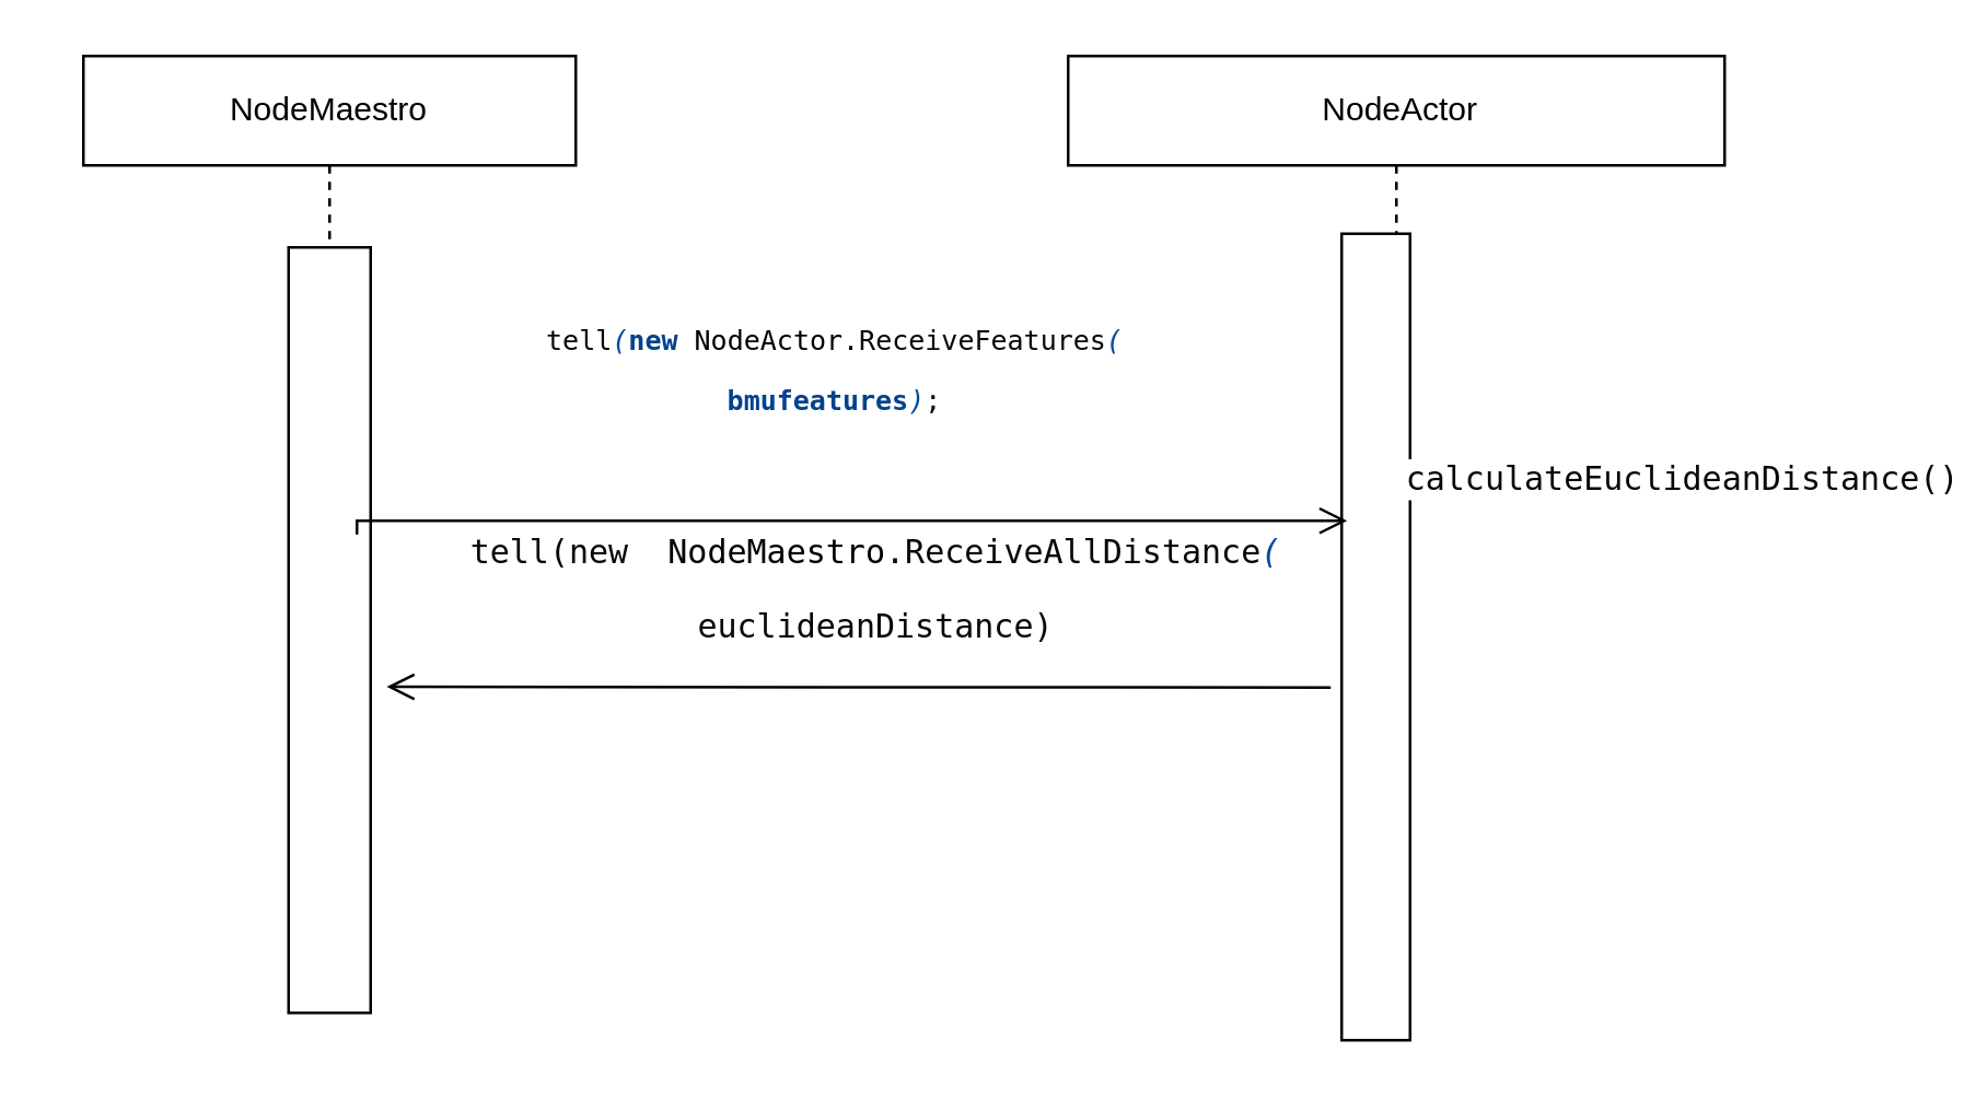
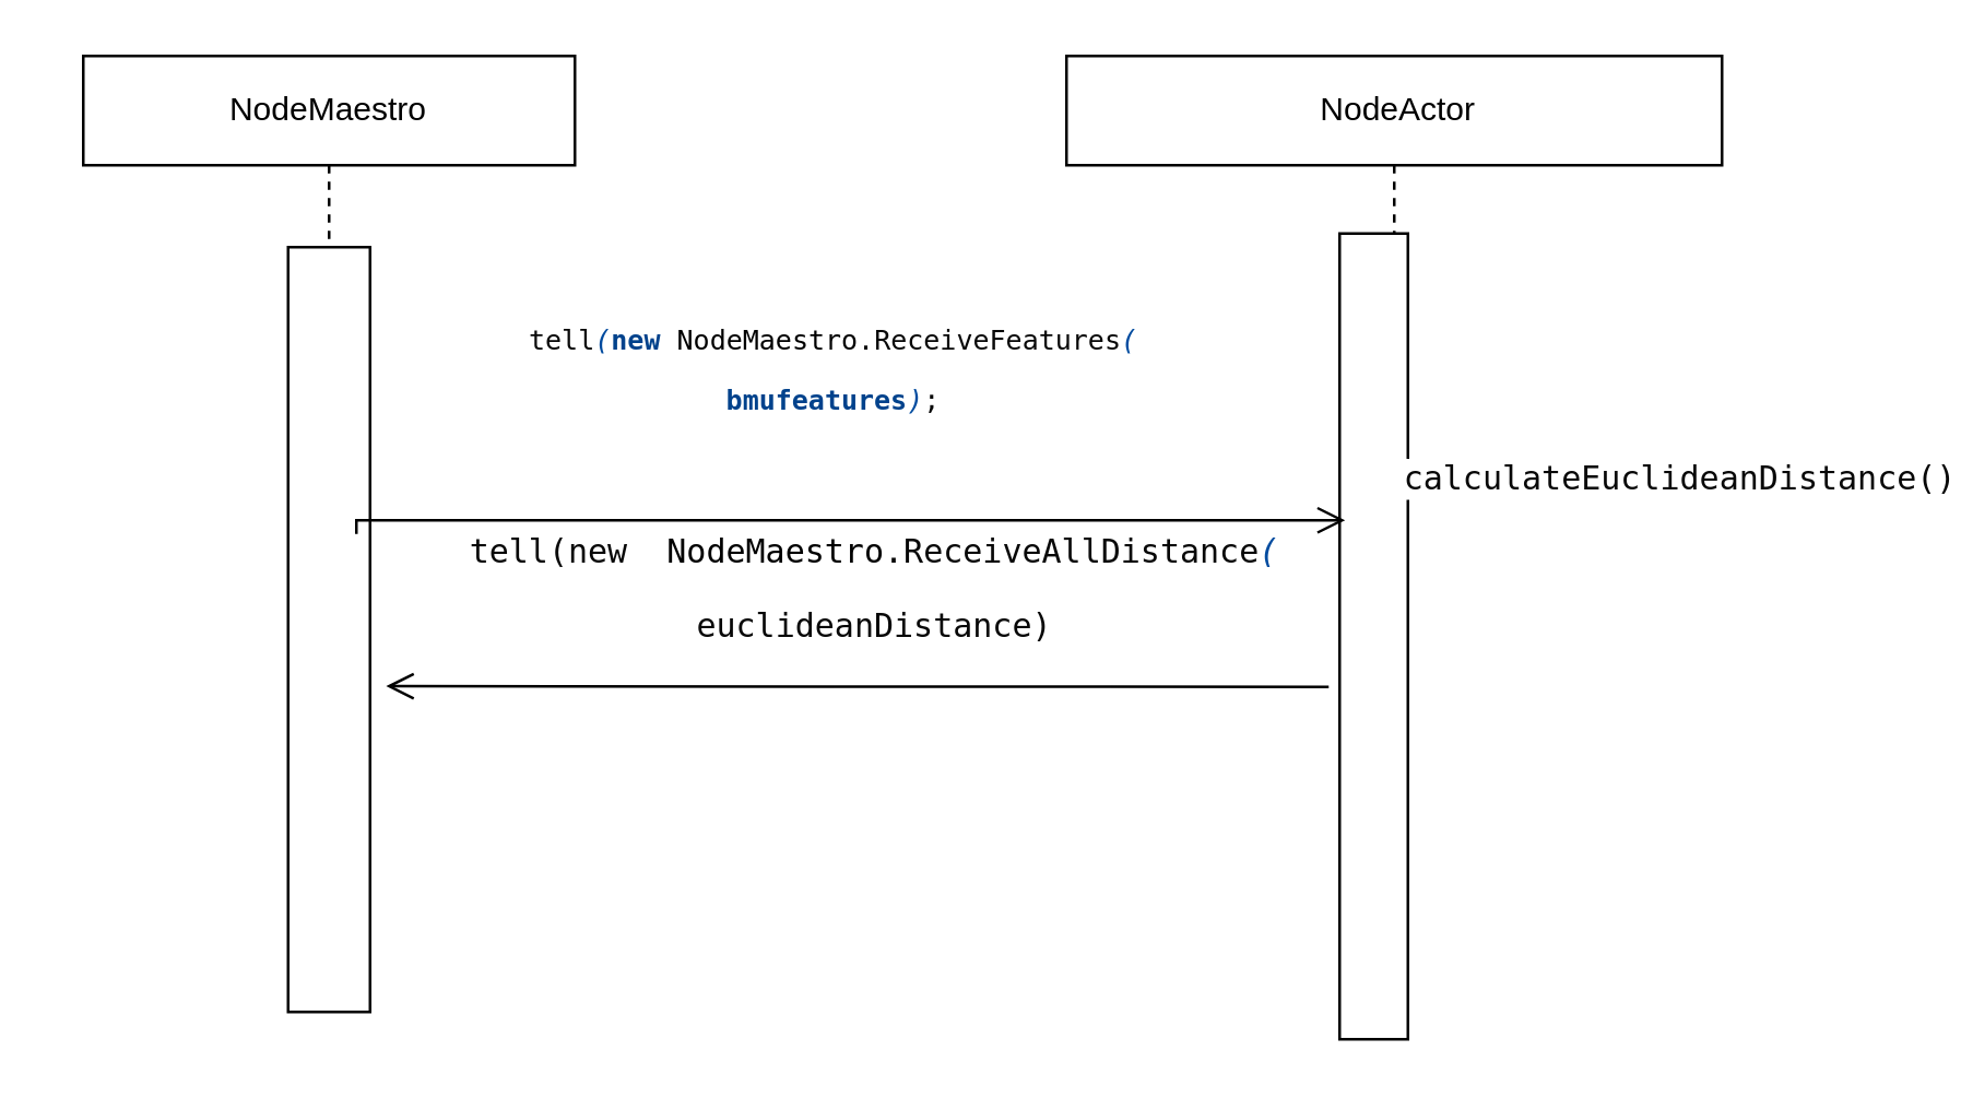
  <mxCell id="0" />
  <mxCell id="1" parent="0" />
  <mxCell id="2" value="NodeMaestro" style="shape=umlLifeline;perimeter=lifelinePerimeter;whiteSpace=wrap;html=1;container=1;collapsible=0;recursiveResize=0;outlineConnect=0;" vertex="1" parent="1"><mxGeometry x="30" y="20" width="180" height="350" as="geometry" /></mxCell>
  <mxCell id="3" value="" style="rounded=0;whiteSpace=wrap;html=1;" vertex="1" parent="2"><mxGeometry x="75" y="70" width="30" height="280" as="geometry" /></mxCell>
  <mxCell id="4" value="&amp;nbsp;NodeActor" style="shape=umlLifeline;perimeter=lifelinePerimeter;whiteSpace=wrap;html=1;container=1;collapsible=0;recursiveResize=0;outlineConnect=0;" vertex="1" parent="1"><mxGeometry x="390" y="20" width="240" height="360" as="geometry" /></mxCell>
  <mxCell id="5" value="" style="rounded=0;whiteSpace=wrap;html=1;" vertex="1" parent="4"><mxGeometry x="100" y="65" width="25" height="295" as="geometry" /></mxCell>
  <mxCell id="6" value="&lt;pre style=&quot;background-color: #ffffff ; color: #080808 ; font-family: &amp;#34;jetbrains mono&amp;#34; , monospace ; font-size: 9 8pt&quot;&gt;calculateEuclideanDistance()&lt;/pre&gt;" style="text;html=1;strokeColor=none;fillColor=none;align=center;verticalAlign=middle;whiteSpace=wrap;rounded=0;" vertex="1" parent="4"><mxGeometry x="180" y="140" width="90" height="30" as="geometry" /></mxCell>
  <mxCell id="7" value="&lt;pre style=&quot;background-color: #ffffff ; color: #080808 ; font-family: &amp;#34;jetbrains mono&amp;#34; , monospace ; font-size: 9 8pt&quot;&gt;tell(&lt;span style=&quot;white-space: normal&quot;&gt;new&amp;nbsp;&amp;nbsp;&lt;/span&gt;&lt;span style=&quot;white-space: normal ; font-family: &amp;#34;droid sans mono dotted&amp;#34; , monospace ; color: rgb(0 , 0 , 0)&quot;&gt;NodeMaestro&lt;/span&gt;&lt;span style=&quot;white-space: normal ; font-family: &amp;#34;droid sans mono dotted&amp;#34; , monospace&quot;&gt;.ReceiveAllDistance&lt;/span&gt;&lt;span style=&quot;white-space: normal ; font-family: &amp;#34;droid sans mono dotted&amp;#34; , monospace ; color: rgb(0 , 75 , 159) ; font-style: italic&quot;&gt;(&lt;/span&gt;&lt;/pre&gt;&lt;pre style=&quot;background-color: #ffffff ; color: #080808 ; font-family: &amp;#34;jetbrains mono&amp;#34; , monospace ; font-size: 9 8pt&quot;&gt;&lt;span style=&quot;white-space: normal ; font-family: &amp;#34;droid sans mono dotted&amp;#34; , monospace&quot;&gt;euclideanDistance&lt;/span&gt;&lt;span style=&quot;white-space: normal&quot;&gt;)&lt;/span&gt;&lt;/pre&gt;" style="text;html=1;strokeColor=none;fillColor=none;align=center;verticalAlign=middle;whiteSpace=wrap;rounded=0;" vertex="1" parent="1"><mxGeometry x="190" y="200" width="260" height="30" as="geometry" /></mxCell>
  <mxCell id="8" value="" style="edgeStyle=orthogonalEdgeStyle;html=1;verticalAlign=bottom;endArrow=open;endSize=8;strokeColor=#000000;rounded=0;" edge="1" parent="1"><mxGeometry relative="1" as="geometry"><mxPoint x="492" y="190" as="targetPoint" /><mxPoint x="130" y="195" as="sourcePoint" /><Array as="points"><mxPoint x="130" y="190" /><mxPoint x="492" y="190" /></Array></mxGeometry></mxCell>
  <mxCell id="9" value="" style="edgeStyle=orthogonalEdgeStyle;html=1;verticalAlign=bottom;endArrow=open;endSize=8;strokeColor=#000000;rounded=0;entryX=1.196;entryY=0.574;entryDx=0;entryDy=0;entryPerimeter=0;" edge="1" parent="1" target="3"><mxGeometry relative="1" as="geometry"><mxPoint x="428.5" y="330" as="targetPoint" /><mxPoint x="486" y="251" as="sourcePoint" /><Array as="points"><mxPoint x="486" y="251" /></Array></mxGeometry></mxCell>
  <mxCell id="10" style="edgeStyle=orthogonalEdgeStyle;rounded=0;orthogonalLoop=1;jettySize=auto;html=1;exitX=0.5;exitY=1;exitDx=0;exitDy=0;fontSize=10;" edge="1" parent="1" source="7" target="7"><mxGeometry relative="1" as="geometry" /></mxCell>
- <mxCell id="11" value="&lt;pre style=&quot;background-color: rgb(255 , 255 , 255) ; color: rgb(8 , 8 , 8) ; font-family: &amp;#34;droid sans mono dotted&amp;#34; , monospace ; font-size: 10px&quot;&gt;tell&lt;span style=&quot;color: #004b9f ; font-style: italic&quot;&gt;(&lt;/span&gt;&lt;span style=&quot;color: #00428c ; font-weight: bold&quot;&gt;new &lt;/span&gt;&lt;span style=&quot;color: #000000&quot;&gt;NodeActor&lt;/span&gt;.ReceiveFeatures&lt;span style=&quot;color: #004b9f ; font-style: italic&quot;&gt;(&lt;/span&gt;&lt;/pre&gt;&lt;pre style=&quot;background-color: rgb(255 , 255 , 255) ; font-family: &amp;#34;droid sans mono dotted&amp;#34; , monospace ; font-size: 10px&quot;&gt;&lt;font color=&quot;#00428c&quot;&gt;&lt;b&gt;bmufeatures&lt;/b&gt;&lt;/font&gt;&lt;span style=&quot;color: rgb(8 , 8 , 8)&quot;&gt;&lt;span style=&quot;color: #004b9f ; font-style: italic&quot;&gt;)&lt;/span&gt;;&lt;/span&gt;&lt;/pre&gt;" style="text;html=1;strokeColor=none;fillColor=none;align=center;verticalAlign=middle;whiteSpace=wrap;rounded=0;" vertex="1" parent="1"><mxGeometry x="20" y="120" width="570" height="30" as="geometry" /></mxCell>
+ <mxCell id="11" value="&lt;pre style=&quot;background-color: rgb(255 , 255 , 255) ; color: rgb(8 , 8 , 8) ; font-family: &amp;#34;droid sans mono dotted&amp;#34; , monospace ; font-size: 10px&quot;&gt;tell&lt;span style=&quot;color: #004b9f ; font-style: italic&quot;&gt;(&lt;/span&gt;&lt;span style=&quot;color: #00428c ; font-weight: bold&quot;&gt;new &lt;/span&gt;&lt;span style=&quot;color: #000000&quot;&gt;NodeMaestro&lt;/span&gt;.ReceiveFeatures&lt;span style=&quot;color: #004b9f ; font-style: italic&quot;&gt;(&lt;/span&gt;&lt;/pre&gt;&lt;pre style=&quot;background-color: rgb(255 , 255 , 255) ; font-family: &amp;#34;droid sans mono dotted&amp;#34; , monospace ; font-size: 10px&quot;&gt;&lt;font color=&quot;#00428c&quot;&gt;&lt;b&gt;bmufeatures&lt;/b&gt;&lt;/font&gt;&lt;span style=&quot;color: rgb(8 , 8 , 8)&quot;&gt;&lt;span style=&quot;color: #004b9f ; font-style: italic&quot;&gt;)&lt;/span&gt;;&lt;/span&gt;&lt;/pre&gt;" style="text;html=1;strokeColor=none;fillColor=none;align=center;verticalAlign=middle;whiteSpace=wrap;rounded=0;" vertex="1" parent="1"><mxGeometry x="20" y="120" width="570" height="30" as="geometry" /></mxCell>
